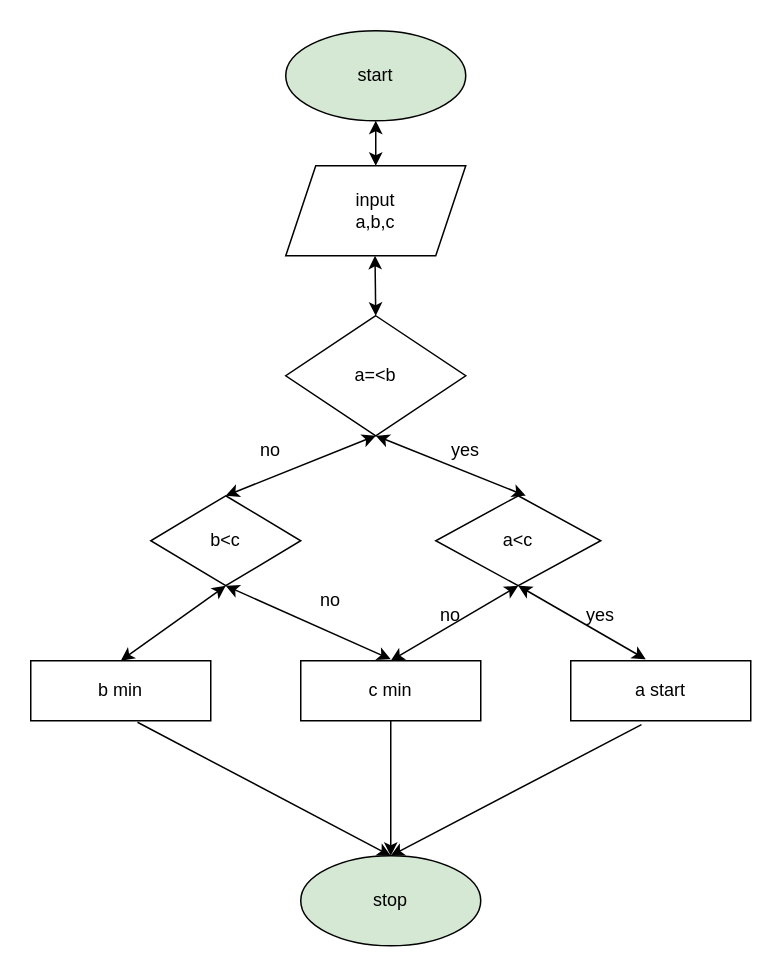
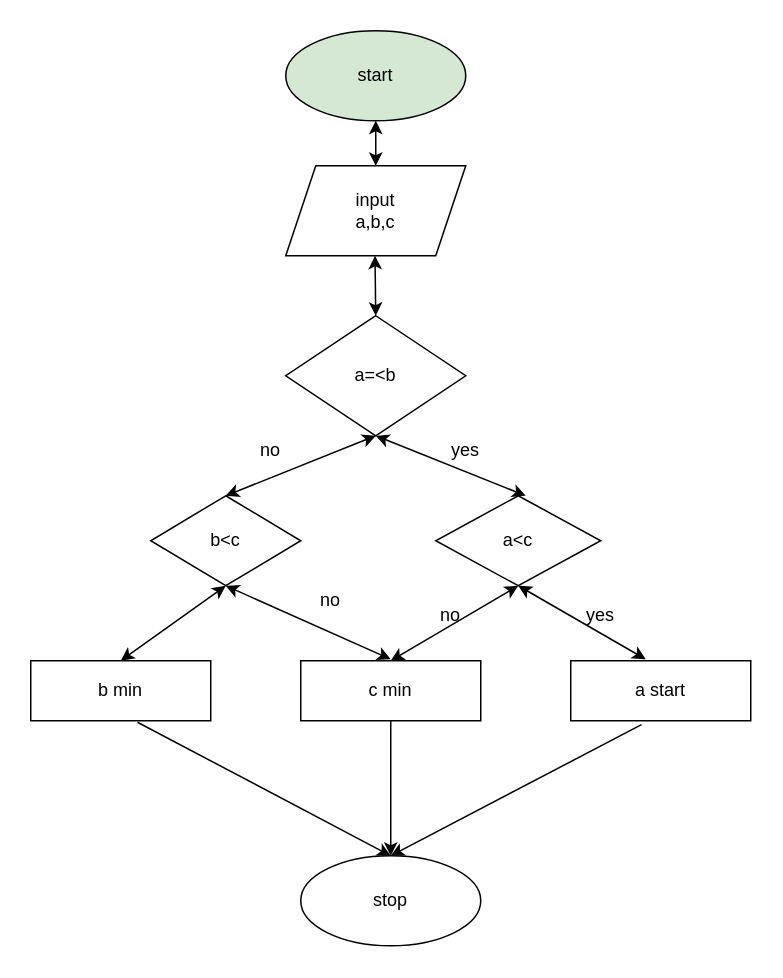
  <mxCell id="0" />
  <mxCell id="1" parent="0" />
  <mxCell id="2" value="start" style="ellipse;whiteSpace=wrap;html=1;fillColor=#d5e8d4;" vertex="1" parent="1"><mxGeometry x="190" y="20" width="120" height="60" as="geometry" /></mxCell>
  <mxCell id="3" value="" style="endArrow=classic;startArrow=classic;html=1;entryX=0.5;entryY=1;entryDx=0;entryDy=0;" edge="1" parent="1" target="2"><mxGeometry width="50" height="50" relative="1" as="geometry"><mxPoint x="250" y="110" as="sourcePoint" /><mxPoint x="310" y="100" as="targetPoint" /></mxGeometry></mxCell>
  <mxCell id="4" value="input&lt;br&gt;a,b,c" style="shape=parallelogram;perimeter=parallelogramPerimeter;whiteSpace=wrap;html=1;fixedSize=1;" vertex="1" parent="1"><mxGeometry x="190" y="110" width="120" height="60" as="geometry" /></mxCell>
  <mxCell id="5" value="" style="endArrow=classic;startArrow=classic;html=1;" edge="1" parent="1"><mxGeometry width="50" height="50" relative="1" as="geometry"><mxPoint x="249.5" y="170" as="sourcePoint" /><mxPoint x="250" y="210" as="targetPoint" /></mxGeometry></mxCell>
  <mxCell id="6" value="a=&amp;lt;b" style="rhombus;whiteSpace=wrap;html=1;" vertex="1" parent="1"><mxGeometry x="190" y="210" width="120" height="80" as="geometry" /></mxCell>
  <mxCell id="7" value="" style="endArrow=classic;startArrow=classic;html=1;exitX=0.5;exitY=1;exitDx=0;exitDy=0;" edge="1" parent="1" source="6"><mxGeometry width="50" height="50" relative="1" as="geometry"><mxPoint x="260" y="310" as="sourcePoint" /><mxPoint x="350" y="330" as="targetPoint" /></mxGeometry></mxCell>
  <mxCell id="8" value="yes" style="text;html=1;strokeColor=none;fillColor=none;align=center;verticalAlign=middle;whiteSpace=wrap;rounded=0;" vertex="1" parent="1"><mxGeometry x="290" y="290" width="40" height="20" as="geometry" /></mxCell>
  <mxCell id="9" style="edgeStyle=orthogonalEdgeStyle;rounded=0;orthogonalLoop=1;jettySize=auto;html=1;exitX=0.5;exitY=1;exitDx=0;exitDy=0;" edge="1" parent="1"><mxGeometry relative="1" as="geometry"><mxPoint x="410" y="370" as="sourcePoint" /><mxPoint x="410" y="370" as="targetPoint" /></mxGeometry></mxCell>
  <mxCell id="10" value="a&amp;lt;c" style="rhombus;whiteSpace=wrap;html=1;" vertex="1" parent="1"><mxGeometry x="290" y="330" width="110" height="60" as="geometry" /></mxCell>
  <mxCell id="11" value="" style="endArrow=classic;startArrow=classic;html=1;entryX=0.5;entryY=1;entryDx=0;entryDy=0;exitX=0.5;exitY=0;exitDx=0;exitDy=0;" edge="1" parent="1" source="12" target="10"><mxGeometry width="50" height="50" relative="1" as="geometry"><mxPoint x="290" y="440" as="sourcePoint" /><mxPoint x="310" y="390" as="targetPoint" /></mxGeometry></mxCell>
  <mxCell id="12" value="c min" style="rounded=0;whiteSpace=wrap;html=1;" vertex="1" parent="1"><mxGeometry x="200" y="440" width="120" height="40" as="geometry" /></mxCell>
  <mxCell id="13" value="a start" style="rounded=0;whiteSpace=wrap;html=1;" vertex="1" parent="1"><mxGeometry x="380" y="440" width="120" height="40" as="geometry" /></mxCell>
  <mxCell id="14" value="" style="endArrow=classic;startArrow=classic;html=1;entryX=0.5;entryY=1;entryDx=0;entryDy=0;" edge="1" parent="1" target="10"><mxGeometry width="50" height="50" relative="1" as="geometry"><mxPoint x="430" y="439" as="sourcePoint" /><mxPoint x="310" y="390" as="targetPoint" /></mxGeometry></mxCell>
  <mxCell id="15" value="no" style="text;html=1;strokeColor=none;fillColor=none;align=center;verticalAlign=middle;whiteSpace=wrap;rounded=0;" vertex="1" parent="1"><mxGeometry x="280" y="400" width="40" height="20" as="geometry" /></mxCell>
  <mxCell id="16" value="yes" style="text;html=1;strokeColor=none;fillColor=none;align=center;verticalAlign=middle;whiteSpace=wrap;rounded=0;" vertex="1" parent="1"><mxGeometry x="380" y="400" width="40" height="20" as="geometry" /></mxCell>
  <mxCell id="17" value="" style="endArrow=classic;startArrow=classic;html=1;entryX=0.5;entryY=1;entryDx=0;entryDy=0;" edge="1" parent="1" target="6"><mxGeometry width="50" height="50" relative="1" as="geometry"><mxPoint x="150" y="330" as="sourcePoint" /><mxPoint x="310" y="390" as="targetPoint" /></mxGeometry></mxCell>
  <mxCell id="18" value="b&amp;lt;c" style="rhombus;whiteSpace=wrap;html=1;" vertex="1" parent="1"><mxGeometry x="100" y="330" width="100" height="60" as="geometry" /></mxCell>
  <mxCell id="19" value="no" style="text;html=1;strokeColor=none;fillColor=none;align=center;verticalAlign=middle;whiteSpace=wrap;rounded=0;" vertex="1" parent="1"><mxGeometry x="160" y="290" width="40" height="20" as="geometry" /></mxCell>
  <mxCell id="20" value="" style="endArrow=classic;startArrow=classic;html=1;entryX=0.5;entryY=1;entryDx=0;entryDy=0;" edge="1" parent="1" target="18"><mxGeometry width="50" height="50" relative="1" as="geometry"><mxPoint x="260" y="439" as="sourcePoint" /><mxPoint x="310" y="390" as="targetPoint" /></mxGeometry></mxCell>
  <mxCell id="21" value="no&lt;br&gt;" style="text;html=1;strokeColor=none;fillColor=none;align=center;verticalAlign=middle;whiteSpace=wrap;rounded=0;" vertex="1" parent="1"><mxGeometry x="200" y="390" width="40" height="20" as="geometry" /></mxCell>
  <mxCell id="22" value="b min" style="rounded=0;whiteSpace=wrap;html=1;" vertex="1" parent="1"><mxGeometry x="20" y="440" width="120" height="40" as="geometry" /></mxCell>
  <mxCell id="23" value="" style="endArrow=classic;startArrow=classic;html=1;exitX=0.5;exitY=0;exitDx=0;exitDy=0;" edge="1" parent="1" source="22"><mxGeometry width="50" height="50" relative="1" as="geometry"><mxPoint x="260" y="600" as="sourcePoint" /><mxPoint x="150" y="390" as="targetPoint" /></mxGeometry></mxCell>
  <mxCell id="24" value="" style="endArrow=classic;html=1;exitX=0.5;exitY=1;exitDx=0;exitDy=0;" edge="1" parent="1" source="12"><mxGeometry width="50" height="50" relative="1" as="geometry"><mxPoint x="260" y="600" as="sourcePoint" /><mxPoint x="260" y="570" as="targetPoint" /></mxGeometry></mxCell>
  <mxCell id="25" value="" style="endArrow=classic;html=1;exitX=0.393;exitY=1.065;exitDx=0;exitDy=0;exitPerimeter=0;" edge="1" parent="1" source="13"><mxGeometry width="50" height="50" relative="1" as="geometry"><mxPoint x="260" y="600" as="sourcePoint" /><mxPoint x="260" y="570" as="targetPoint" /></mxGeometry></mxCell>
  <mxCell id="26" value="" style="endArrow=classic;html=1;exitX=0.593;exitY=1.025;exitDx=0;exitDy=0;exitPerimeter=0;" edge="1" parent="1" source="22"><mxGeometry width="50" height="50" relative="1" as="geometry"><mxPoint x="260" y="600" as="sourcePoint" /><mxPoint x="260" y="570" as="targetPoint" /></mxGeometry></mxCell>
- <mxCell id="27" value="stop" style="ellipse;whiteSpace=wrap;html=1;fillColor=#d5e8d4;" vertex="1" parent="1"><mxGeometry x="200" y="570" width="120" height="60" as="geometry" /></mxCell>
+ <mxCell id="27" value="stop" style="ellipse;whiteSpace=wrap;html=1;" vertex="1" parent="1"><mxGeometry x="200" y="570" width="120" height="60" as="geometry" /></mxCell>
